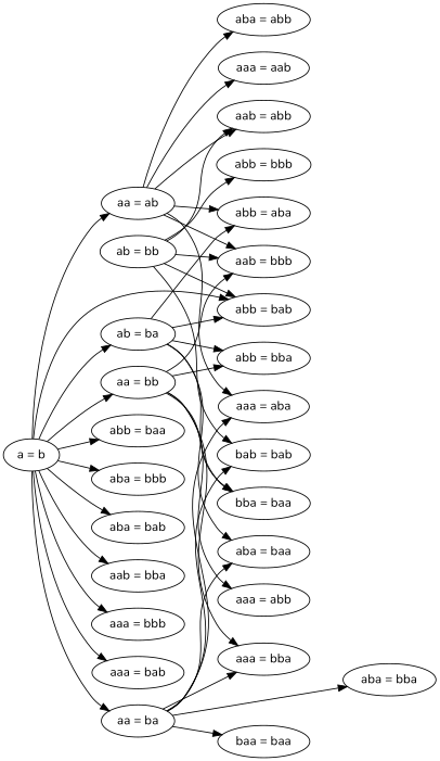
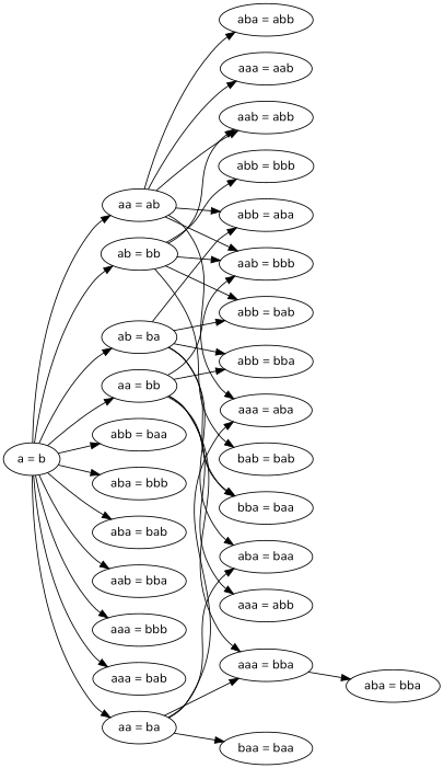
  digraph {
    fontname=Nunito
    rankdir=LR
    node [fontname=Nunito shape=ellipse]
    edge [fontname=Nunito]
    "aa = ab"
    "aba = abb"
    "aab = abb"
    n4 [label="abb = aba"]
    "aaa = aba"
    "aaa = aab"
    "aab = bbb"
    "ab = bb"
    "abb = bbb"
    "abb = bab"
    n11 [label="bab = bab"]
    "ab = ba"
    "abb = bba"
    "aba = baa"
    n15 [label="bba = baa"]
    "aa = bb"
    "aaa = abb"
    "aaa = bba"
    "a = b"
    "abb = baa"
    "aba = bbb"
    "aba = bab"
    "aab = bba"
    "aaa = bbb"
    "aaa = bab"
    "aa = ba"
    "aba = bba"
    n28 [label="baa = baa"]
    "aa = ab" -> "aba = abb"
    "aa = ab" -> "aab = abb"
    "aa = ab" -> n4
    "aa = ab" -> "aaa = aba"
    "aa = ab" -> "aaa = aab"
    "aa = ab" -> "aab = bbb"
    "ab = bb" -> "aab = abb"
    "ab = bb" -> "aab = bbb"
    "ab = bb" -> "abb = bbb"
    "ab = bb" -> "abb = bab"
    "ab = bb" -> n11
    "ab = ba" -> n4
    "ab = ba" -> "abb = bab"
    "ab = ba" -> "abb = bba"
    "ab = ba" -> "aba = baa"
    "ab = ba" -> n15
    "aa = bb" -> "aab = bbb"
    "aa = bb" -> "abb = bba"
    "aa = bb" -> n15
    "aa = bb" -> "aaa = abb"
    "aa = bb" -> "aaa = bba"
    "a = b" -> "aa = ab"
-   "a = b" -> "abb = bab"
+   "a = b" -> "ab = bb"
    "a = b" -> "ab = ba"
    "a = b" -> "aa = bb"
    "a = b" -> "abb = baa"
    "a = b" -> "aba = bbb"
    "a = b" -> "aba = bab"
    "a = b" -> "aab = bba"
    "a = b" -> "aaa = bbb"
    "a = b" -> "aaa = bab"
    "a = b" -> "aa = ba"
    "aa = ba" -> "aaa = aba"
-   "aa = ba" -> n11
    "aa = ba" -> "aba = baa"
    "aa = ba" -> "aaa = bba"
-   "aa = ba" -> "aba = bba"
+   "aaa = bba" -> "aba = bba"
    "aa = ba" -> n28
  }
